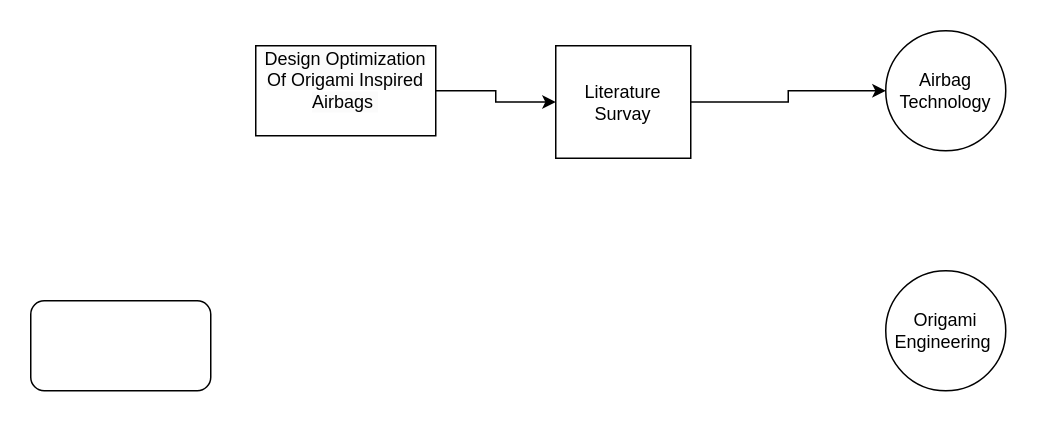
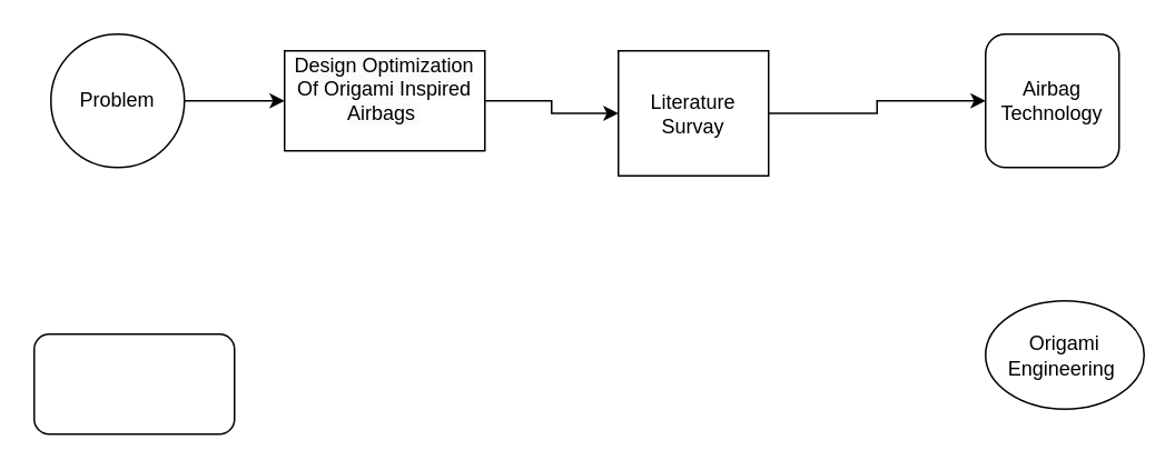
  <mxCell id="0" />
  <mxCell id="1" parent="0" />
+ <mxCell id="2" value="" style="edgeStyle=orthogonalEdgeStyle;rounded=0;orthogonalLoop=1;jettySize=auto;html=1;" edge="1" parent="1" source="3" target="5"><mxGeometry relative="1" as="geometry" /></mxCell>
+ <mxCell id="3" value="Problem" style="ellipse;whiteSpace=wrap;html=1;aspect=fixed;" vertex="1" parent="1"><mxGeometry x="30" y="20" width="80" height="80" as="geometry" /></mxCell>
  <mxCell id="4" value="" style="edgeStyle=orthogonalEdgeStyle;rounded=0;orthogonalLoop=1;jettySize=auto;html=1;" edge="1" parent="1" source="5" target="7"><mxGeometry relative="1" as="geometry" /></mxCell>
  <mxCell id="5" value="&#10;&lt;span style=&quot;color: rgb(0, 0, 0); font-family: Helvetica; font-size: 12px; font-style: normal; font-variant-ligatures: normal; font-variant-caps: normal; font-weight: 400; letter-spacing: normal; orphans: 2; text-align: center; text-indent: 0px; text-transform: none; widows: 2; word-spacing: 0px; -webkit-text-stroke-width: 0px; background-color: rgb(251, 251, 251); text-decoration-thickness: initial; text-decoration-style: initial; text-decoration-color: initial; float: none; display: inline !important;&quot;&gt;Design Optimization Of Origami Inspired Airbags&amp;nbsp;&lt;/span&gt;&#10;&#10;" style="whiteSpace=wrap;html=1;" vertex="1" parent="1"><mxGeometry x="170" y="30" width="120" height="60" as="geometry" /></mxCell>
  <mxCell id="6" value="" style="edgeStyle=orthogonalEdgeStyle;rounded=0;orthogonalLoop=1;jettySize=auto;html=1;" edge="1" parent="1" source="7" target="8"><mxGeometry relative="1" as="geometry" /></mxCell>
  <mxCell id="7" value="Literature Survay" style="whiteSpace=wrap;html=1;" vertex="1" parent="1"><mxGeometry x="370" y="30" width="90" height="75" as="geometry" /></mxCell>
- <mxCell id="8" value="Airbag Technology" style="ellipse;whiteSpace=wrap;html=1;" vertex="1" parent="1"><mxGeometry x="590" y="20" width="80" height="80" as="geometry" /></mxCell>
- <mxCell id="9" value="Origami Engineering&amp;nbsp;" style="ellipse;whiteSpace=wrap;html=1;" vertex="1" parent="1"><mxGeometry x="590" y="180" width="80" height="80" as="geometry" /></mxCell>
+ <mxCell id="8" value="Airbag Technology" style="whiteSpace=wrap;html=1;rounded=1;" vertex="1" parent="1"><mxGeometry x="590" y="20" width="80" height="80" as="geometry" /></mxCell>
+ <mxCell id="9" value="Origami Engineering&amp;nbsp;" style="ellipse;whiteSpace=wrap;html=1;" vertex="1" parent="1"><mxGeometry x="590" y="180" width="95" height="65" as="geometry" /></mxCell>
  <mxCell id="10" value="" style="rounded=1;whiteSpace=wrap;html=1;" vertex="1" parent="1"><mxGeometry x="20" y="200" width="120" height="60" as="geometry" /></mxCell>
